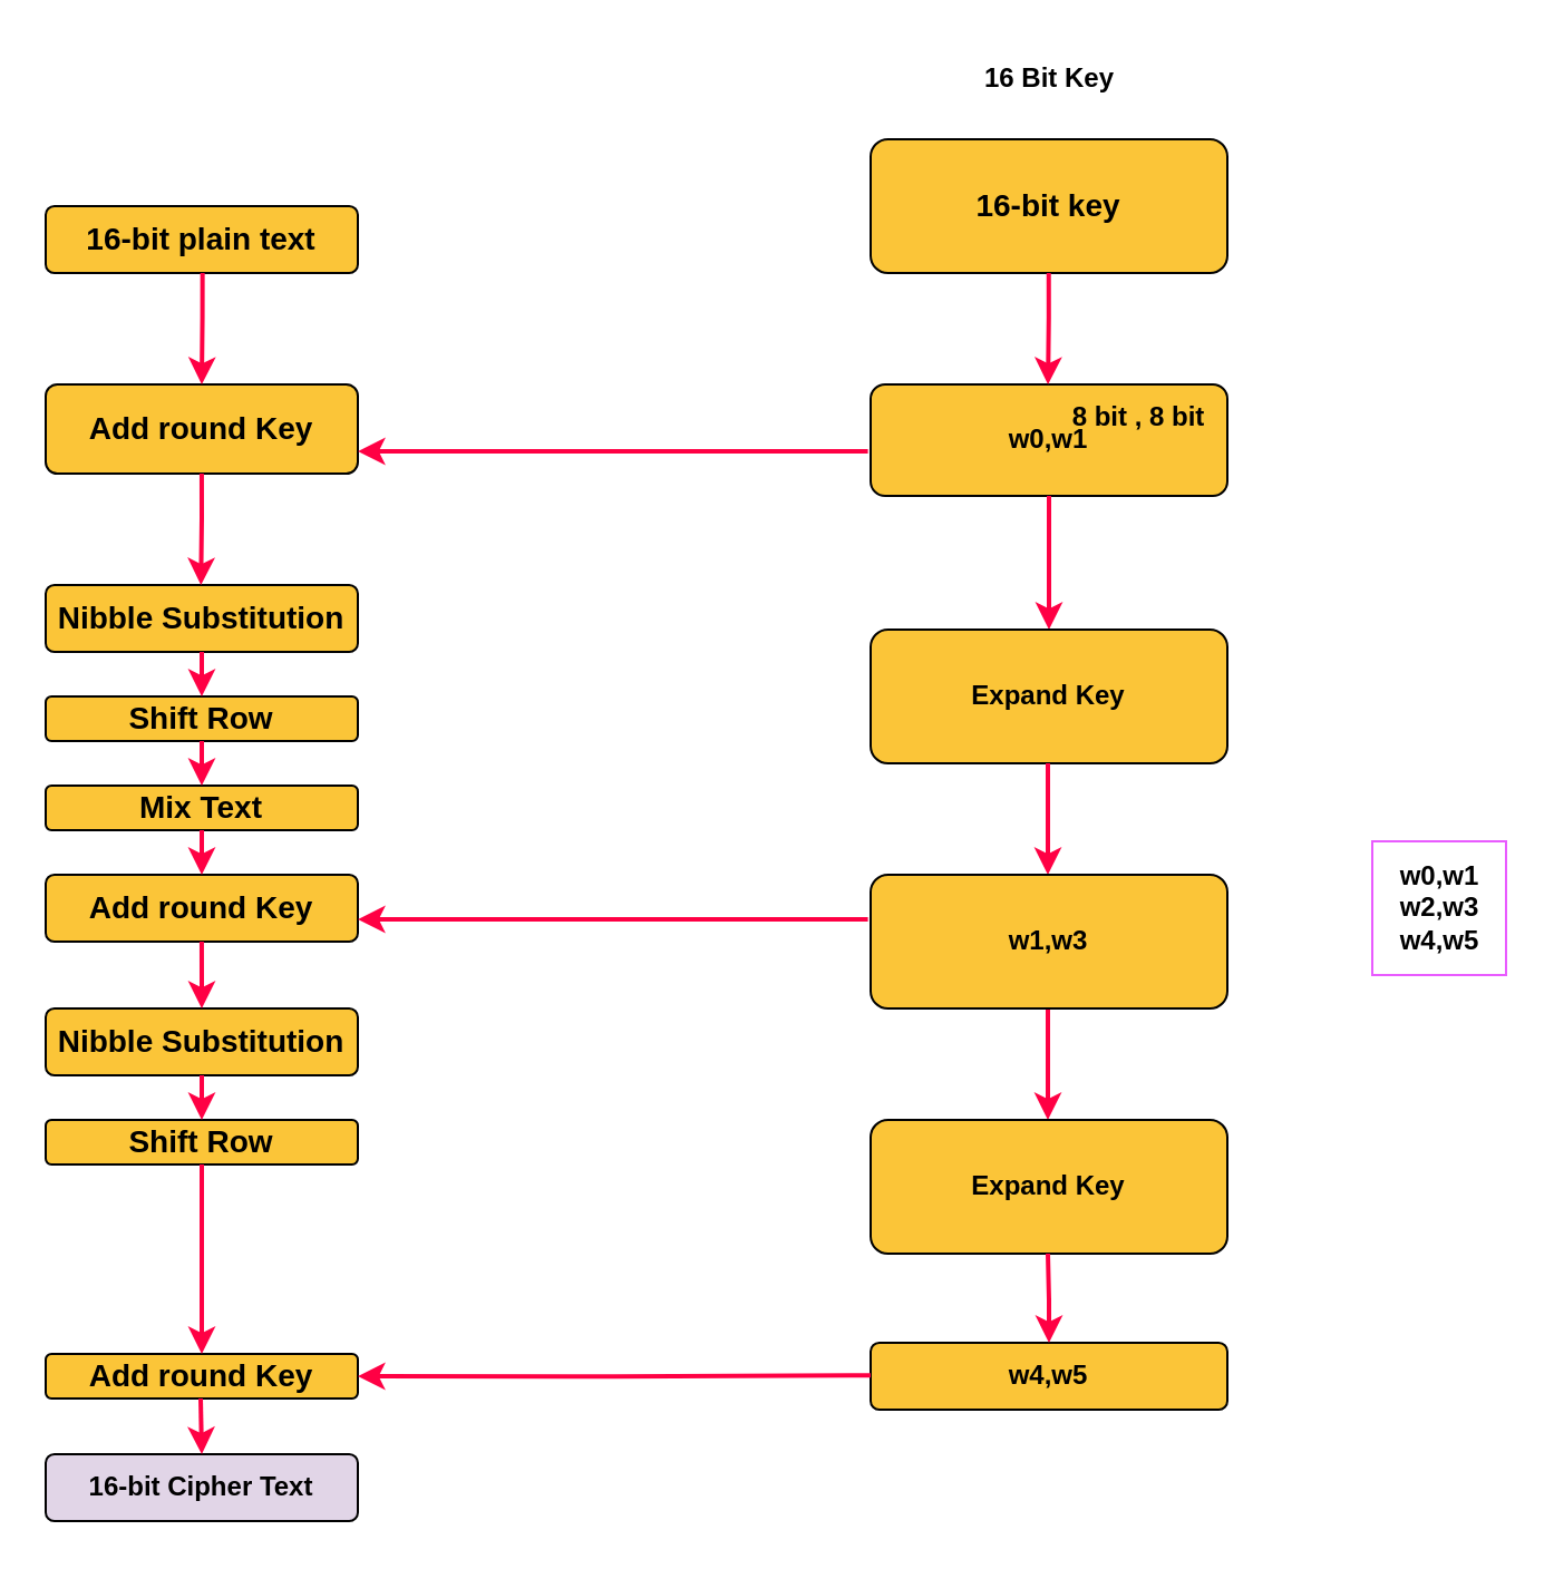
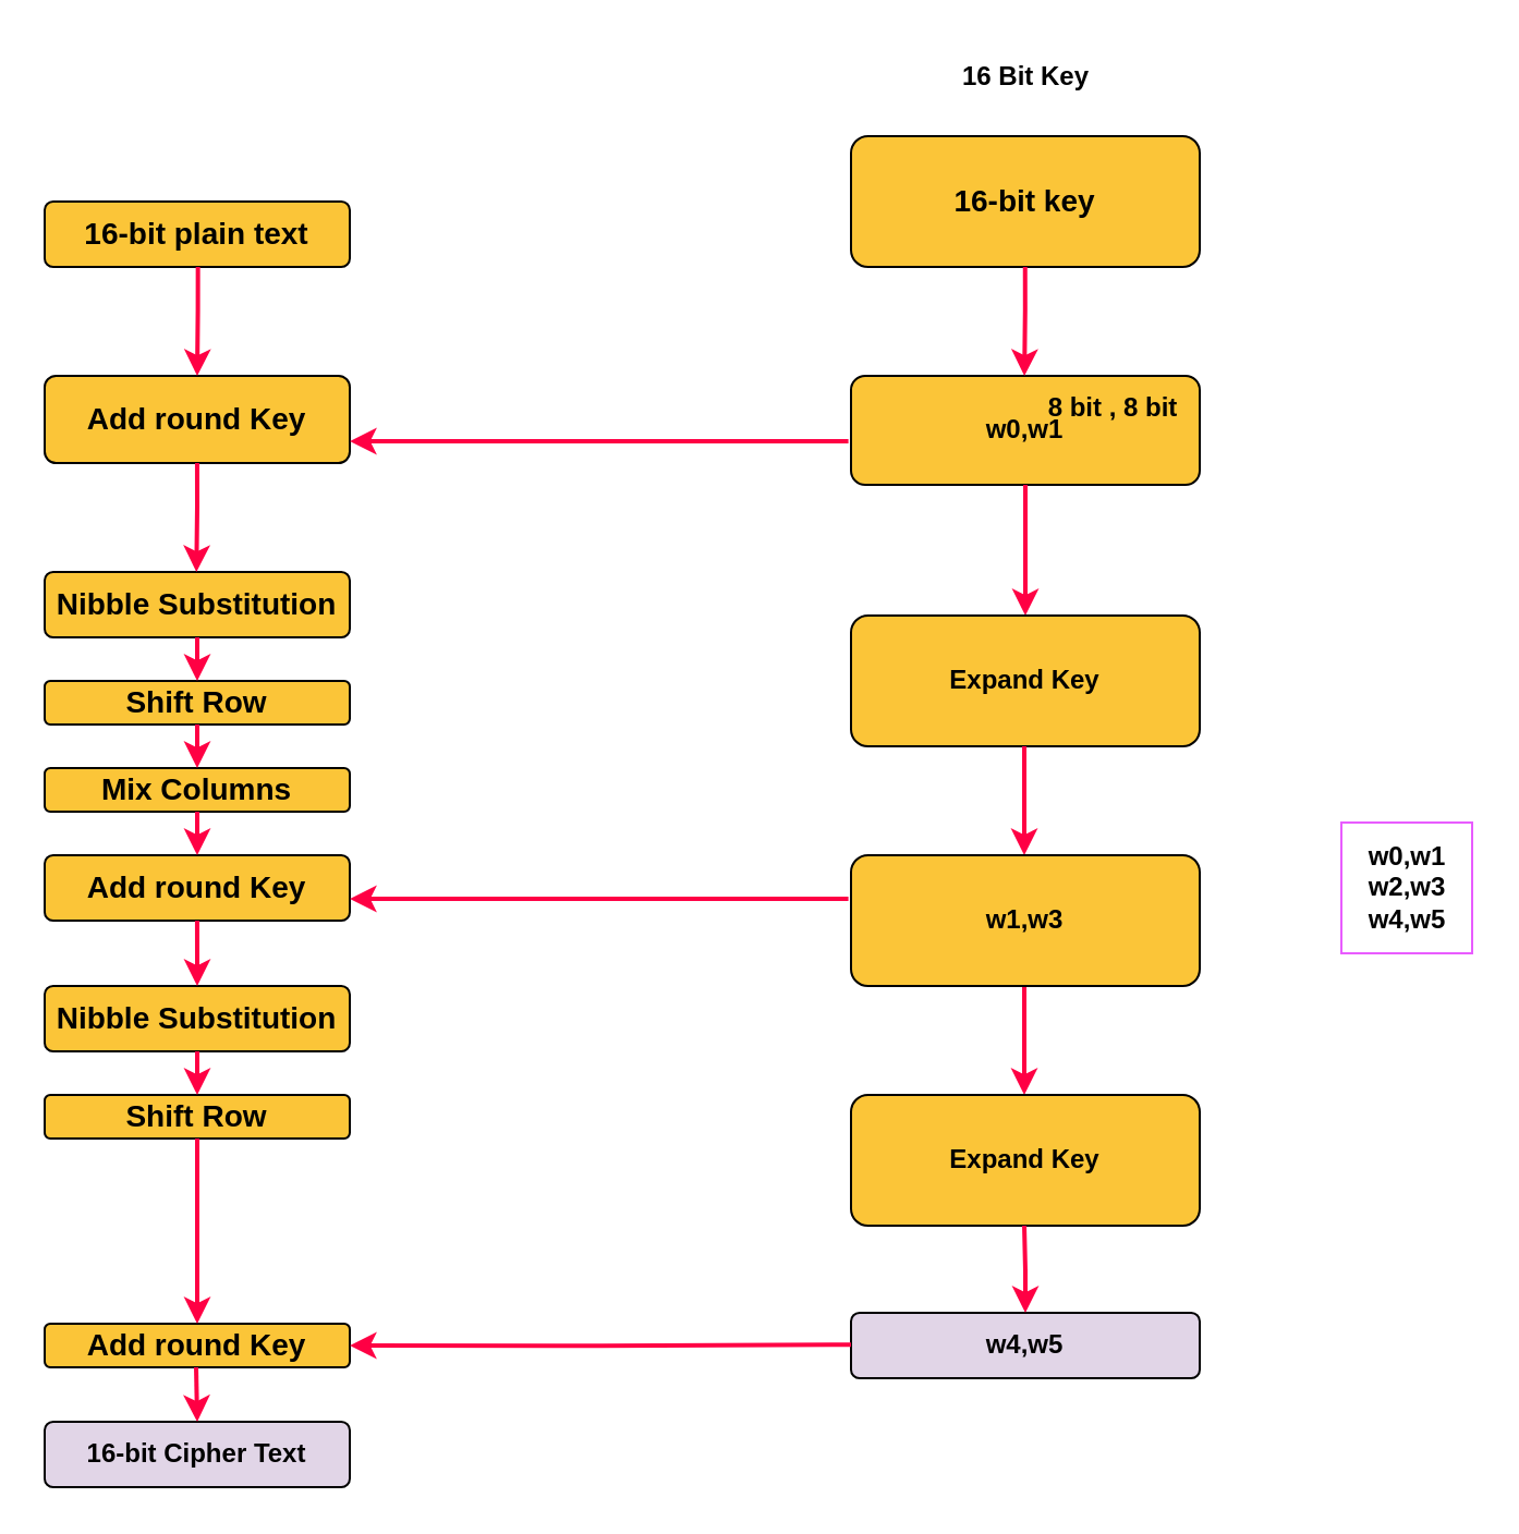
  <mxCell id="0" />
  <mxCell id="1" parent="0" />
  <mxCell id="2" value="&lt;b&gt;&lt;font style=&quot;font-size: 14px;&quot;&gt;16-bit key&lt;/font&gt;&lt;/b&gt;" style="rounded=1;whiteSpace=wrap;html=1;arcSize=13;fillColor=#FBC538;" parent="1" vertex="1"><mxGeometry x="390" y="62" width="160" height="60" as="geometry" /></mxCell>
  <mxCell id="3" value="&lt;b&gt;w0,w1&lt;br&gt;&lt;/b&gt;" style="rounded=1;whiteSpace=wrap;html=1;arcSize=13;fillColor=#FBC538;" parent="1" vertex="1"><mxGeometry x="390" y="172" width="160" height="50" as="geometry" /></mxCell>
  <mxCell id="4" style="edgeStyle=orthogonalEdgeStyle;rounded=0;orthogonalLoop=1;jettySize=auto;html=1;strokeColor=#FF0044;strokeWidth=2;" parent="1" edge="1"><mxGeometry relative="1" as="geometry"><mxPoint x="469.55" y="172" as="targetPoint" /><mxPoint x="469.88" y="122" as="sourcePoint" /><Array as="points"><mxPoint x="469.55" y="142" /><mxPoint x="469.55" y="142" /></Array></mxGeometry></mxCell>
  <mxCell id="5" style="edgeStyle=orthogonalEdgeStyle;rounded=0;orthogonalLoop=1;jettySize=auto;html=1;strokeColor=#FF0044;strokeWidth=2;entryX=0.5;entryY=0;entryDx=0;entryDy=0;exitX=0.5;exitY=1;exitDx=0;exitDy=0;" parent="1" source="3" edge="1"><mxGeometry relative="1" as="geometry"><mxPoint x="470" y="282" as="targetPoint" /><mxPoint x="470" y="242" as="sourcePoint" /><Array as="points"><mxPoint x="470" y="252" /><mxPoint x="470" y="252" /></Array></mxGeometry></mxCell>
  <mxCell id="6" value="&lt;b&gt;16 Bit Key&lt;/b&gt;" style="text;html=1;align=center;verticalAlign=middle;resizable=0;points=[];autosize=1;strokeColor=none;fillColor=none;" parent="1" vertex="1"><mxGeometry x="430" y="20" width="80" height="30" as="geometry" /></mxCell>
  <mxCell id="7" value="&lt;b&gt;8 bit , 8 bit&lt;/b&gt;" style="text;html=1;align=center;verticalAlign=middle;resizable=0;points=[];autosize=1;strokeColor=none;fillColor=none;" parent="1" vertex="1"><mxGeometry x="470" y="172" width="80" height="30" as="geometry" /></mxCell>
  <mxCell id="8" style="edgeStyle=orthogonalEdgeStyle;rounded=0;orthogonalLoop=1;jettySize=auto;html=1;strokeColor=#FF0044;strokeWidth=2;entryX=0.5;entryY=0;entryDx=0;entryDy=0;exitX=0.5;exitY=1;exitDx=0;exitDy=0;" parent="1" edge="1"><mxGeometry relative="1" as="geometry"><mxPoint x="469.5" y="502" as="targetPoint" /><mxPoint x="469.5" y="452" as="sourcePoint" /><Array as="points" /></mxGeometry></mxCell>
  <mxCell id="9" value="&lt;b&gt;Expand Key&lt;br&gt;&lt;/b&gt;" style="rounded=1;whiteSpace=wrap;html=1;arcSize=13;fillColor=#FBC538;" parent="1" vertex="1"><mxGeometry x="390" y="282" width="160" height="60" as="geometry" /></mxCell>
  <mxCell id="10" value="&lt;b&gt;w0,w1&lt;br&gt;w2,w3&lt;br&gt;w4,w5&lt;/b&gt;" style="text;html=1;align=center;verticalAlign=middle;resizable=0;points=[];autosize=1;strokeColor=#E95CFF;fillColor=none;" parent="1" vertex="1"><mxGeometry x="615" y="377" width="60" height="60" as="geometry" /></mxCell>
  <mxCell id="11" style="edgeStyle=orthogonalEdgeStyle;rounded=0;orthogonalLoop=1;jettySize=auto;html=1;strokeColor=#FF0044;strokeWidth=2;entryX=0.5;entryY=0;entryDx=0;entryDy=0;exitX=0.5;exitY=1;exitDx=0;exitDy=0;" parent="1" edge="1"><mxGeometry relative="1" as="geometry"><mxPoint x="469.5" y="392" as="targetPoint" /><mxPoint x="469.5" y="342" as="sourcePoint" /><Array as="points" /></mxGeometry></mxCell>
  <mxCell id="12" value="&lt;b&gt;w1,w3&lt;br&gt;&lt;/b&gt;" style="rounded=1;whiteSpace=wrap;html=1;arcSize=13;fillColor=#FBC538;" parent="1" vertex="1"><mxGeometry x="390" y="392" width="160" height="60" as="geometry" /></mxCell>
  <mxCell id="13" value="&lt;b&gt;Expand Key&lt;br&gt;&lt;/b&gt;" style="rounded=1;whiteSpace=wrap;html=1;arcSize=13;fillColor=#FBC538;" parent="1" vertex="1"><mxGeometry x="390" y="502" width="160" height="60" as="geometry" /></mxCell>
- <mxCell id="14" value="&lt;b&gt;w4,w5&lt;br&gt;&lt;/b&gt;" style="rounded=1;whiteSpace=wrap;html=1;arcSize=13;fillColor=#FBC538;" parent="1" vertex="1"><mxGeometry x="390" y="602" width="160" height="30" as="geometry" /></mxCell>
+ <mxCell id="14" value="&lt;b&gt;w4,w5&lt;br&gt;&lt;/b&gt;" style="rounded=1;whiteSpace=wrap;html=1;arcSize=13;fillColor=#e1d5e7;" parent="1" vertex="1"><mxGeometry x="390" y="602" width="160" height="30" as="geometry" /></mxCell>
  <mxCell id="15" style="edgeStyle=orthogonalEdgeStyle;rounded=0;orthogonalLoop=1;jettySize=auto;html=1;strokeColor=#FF0044;strokeWidth=2;exitX=0.5;exitY=1;exitDx=0;exitDy=0;entryX=0.5;entryY=0;entryDx=0;entryDy=0;" parent="1" target="14" edge="1"><mxGeometry relative="1" as="geometry"><mxPoint x="470" y="592" as="targetPoint" /><mxPoint x="469.5" y="562" as="sourcePoint" /><Array as="points" /></mxGeometry></mxCell>
  <mxCell id="16" value="&lt;b&gt;&lt;font style=&quot;font-size: 14px;&quot;&gt;16-bit plain text&lt;/font&gt;&lt;/b&gt;" style="rounded=1;whiteSpace=wrap;html=1;arcSize=13;fillColor=#FBC538;" vertex="1" parent="1"><mxGeometry x="20" y="92" width="140" height="30" as="geometry" /></mxCell>
  <mxCell id="17" value="&lt;b&gt;&lt;font style=&quot;font-size: 14px;&quot;&gt;Add round Key&lt;/font&gt;&lt;/b&gt;" style="rounded=1;whiteSpace=wrap;html=1;arcSize=13;fillColor=#FBC538;" vertex="1" parent="1"><mxGeometry x="20" y="172" width="140" height="40" as="geometry" /></mxCell>
  <mxCell id="18" style="edgeStyle=orthogonalEdgeStyle;rounded=0;orthogonalLoop=1;jettySize=auto;html=1;strokeColor=#FF0044;strokeWidth=2;" edge="1" parent="1"><mxGeometry relative="1" as="geometry"><mxPoint x="90" y="172" as="targetPoint" /><mxPoint x="90.33" y="122" as="sourcePoint" /><Array as="points"><mxPoint x="90" y="142" /><mxPoint x="90" y="142" /></Array></mxGeometry></mxCell>
  <mxCell id="19" style="edgeStyle=orthogonalEdgeStyle;rounded=0;orthogonalLoop=1;jettySize=auto;html=1;strokeColor=#FF0044;strokeWidth=2;" edge="1" parent="1" target="17"><mxGeometry relative="1" as="geometry"><mxPoint x="388.46" y="252" as="targetPoint" /><mxPoint x="388.79" y="202" as="sourcePoint" /><Array as="points"><mxPoint x="388" y="202" /></Array></mxGeometry></mxCell>
  <mxCell id="20" value="&lt;span style=&quot;font-size: 14px;&quot;&gt;&lt;b&gt;Nibble Substitution&lt;/b&gt;&lt;/span&gt;" style="rounded=1;whiteSpace=wrap;html=1;arcSize=13;fillColor=#FBC538;" vertex="1" parent="1"><mxGeometry x="20" y="262" width="140" height="30" as="geometry" /></mxCell>
  <mxCell id="21" value="&lt;span style=&quot;font-size: 14px;&quot;&gt;&lt;b&gt;Shift Row&lt;/b&gt;&lt;/span&gt;" style="rounded=1;whiteSpace=wrap;html=1;arcSize=13;fillColor=#FBC538;" vertex="1" parent="1"><mxGeometry x="20" y="312" width="140" height="20" as="geometry" /></mxCell>
- <mxCell id="22" value="&lt;b&gt;&lt;font style=&quot;font-size: 14px;&quot;&gt;Mix Text&lt;/font&gt;&lt;/b&gt;" style="rounded=1;whiteSpace=wrap;html=1;arcSize=13;fillColor=#FBC538;" vertex="1" parent="1"><mxGeometry x="20" y="352" width="140" height="20" as="geometry" /></mxCell>
+ <mxCell id="22" value="&lt;b&gt;&lt;font style=&quot;font-size: 14px;&quot;&gt;Mix Columns&lt;/font&gt;&lt;/b&gt;" style="rounded=1;whiteSpace=wrap;html=1;arcSize=13;fillColor=#FBC538;" vertex="1" parent="1"><mxGeometry x="20" y="352" width="140" height="20" as="geometry" /></mxCell>
  <mxCell id="23" value="&lt;b&gt;&lt;font style=&quot;font-size: 14px;&quot;&gt;Add round Key&lt;/font&gt;&lt;/b&gt;" style="rounded=1;whiteSpace=wrap;html=1;arcSize=13;fillColor=#FBC538;" vertex="1" parent="1"><mxGeometry x="20" y="392" width="140" height="30" as="geometry" /></mxCell>
  <mxCell id="24" style="edgeStyle=orthogonalEdgeStyle;rounded=0;orthogonalLoop=1;jettySize=auto;html=1;strokeColor=#FF0044;strokeWidth=2;exitX=0.44;exitY=0.997;exitDx=0;exitDy=0;exitPerimeter=0;" edge="1" parent="1"><mxGeometry relative="1" as="geometry"><mxPoint x="90" y="312" as="targetPoint" /><mxPoint x="90" y="292" as="sourcePoint" /><Array as="points" /></mxGeometry></mxCell>
  <mxCell id="25" style="edgeStyle=orthogonalEdgeStyle;rounded=0;orthogonalLoop=1;jettySize=auto;html=1;strokeColor=#FF0044;strokeWidth=2;exitX=0.44;exitY=0.997;exitDx=0;exitDy=0;exitPerimeter=0;" edge="1" parent="1"><mxGeometry relative="1" as="geometry"><mxPoint x="90" y="352" as="targetPoint" /><mxPoint x="90" y="332" as="sourcePoint" /><Array as="points" /></mxGeometry></mxCell>
  <mxCell id="26" style="edgeStyle=orthogonalEdgeStyle;rounded=0;orthogonalLoop=1;jettySize=auto;html=1;strokeColor=#FF0044;strokeWidth=2;exitX=0.44;exitY=0.997;exitDx=0;exitDy=0;exitPerimeter=0;" edge="1" parent="1"><mxGeometry relative="1" as="geometry"><mxPoint x="90" y="392" as="targetPoint" /><mxPoint x="90" y="372" as="sourcePoint" /><Array as="points" /></mxGeometry></mxCell>
  <mxCell id="27" style="edgeStyle=orthogonalEdgeStyle;rounded=0;orthogonalLoop=1;jettySize=auto;html=1;strokeColor=#FF0044;strokeWidth=2;" edge="1" parent="1"><mxGeometry relative="1" as="geometry"><mxPoint x="160" y="412" as="targetPoint" /><mxPoint x="388.79" y="412" as="sourcePoint" /><Array as="points"><mxPoint x="388" y="412" /></Array></mxGeometry></mxCell>
  <mxCell id="28" value="&lt;span style=&quot;font-size: 14px;&quot;&gt;&lt;b&gt;Nibble Substitution&lt;/b&gt;&lt;/span&gt;" style="rounded=1;whiteSpace=wrap;html=1;arcSize=13;fillColor=#FBC538;" vertex="1" parent="1"><mxGeometry x="20" y="452" width="140" height="30" as="geometry" /></mxCell>
  <mxCell id="29" value="&lt;span style=&quot;font-size: 14px;&quot;&gt;&lt;b&gt;Shift Row&lt;/b&gt;&lt;/span&gt;" style="rounded=1;whiteSpace=wrap;html=1;arcSize=13;fillColor=#FBC538;" vertex="1" parent="1"><mxGeometry x="20" y="502" width="140" height="20" as="geometry" /></mxCell>
  <mxCell id="30" style="edgeStyle=orthogonalEdgeStyle;rounded=0;orthogonalLoop=1;jettySize=auto;html=1;strokeColor=#FF0044;strokeWidth=2;exitX=0.44;exitY=0.997;exitDx=0;exitDy=0;exitPerimeter=0;" edge="1" parent="1"><mxGeometry relative="1" as="geometry"><mxPoint x="90" y="502" as="targetPoint" /><mxPoint x="90" y="482" as="sourcePoint" /><Array as="points" /></mxGeometry></mxCell>
  <mxCell id="31" value="&lt;b&gt;&lt;font style=&quot;font-size: 14px;&quot;&gt;Add round Key&lt;/font&gt;&lt;/b&gt;" style="rounded=1;whiteSpace=wrap;html=1;arcSize=13;fillColor=#FBC538;" vertex="1" parent="1"><mxGeometry x="20" y="607" width="140" height="20" as="geometry" /></mxCell>
  <mxCell id="32" style="edgeStyle=orthogonalEdgeStyle;rounded=0;orthogonalLoop=1;jettySize=auto;html=1;strokeColor=#FF0044;strokeWidth=2;" edge="1" parent="1"><mxGeometry relative="1" as="geometry"><mxPoint x="90" y="452" as="targetPoint" /><mxPoint x="89.97" y="422" as="sourcePoint" /><Array as="points"><mxPoint x="89.64" y="442" /><mxPoint x="89.64" y="442" /></Array></mxGeometry></mxCell>
  <mxCell id="33" style="edgeStyle=orthogonalEdgeStyle;rounded=0;orthogonalLoop=1;jettySize=auto;html=1;strokeColor=#FF0044;strokeWidth=2;" edge="1" parent="1"><mxGeometry relative="1" as="geometry"><mxPoint x="89.64" y="262" as="targetPoint" /><mxPoint x="89.97" y="212" as="sourcePoint" /><Array as="points"><mxPoint x="89.64" y="232" /><mxPoint x="89.64" y="232" /></Array></mxGeometry></mxCell>
  <mxCell id="34" style="edgeStyle=orthogonalEdgeStyle;rounded=0;orthogonalLoop=1;jettySize=auto;html=1;strokeColor=#FF0044;strokeWidth=2;entryX=1;entryY=0.5;entryDx=0;entryDy=0;" edge="1" parent="1" target="31"><mxGeometry relative="1" as="geometry"><mxPoint x="161.21" y="616.64" as="targetPoint" /><mxPoint x="390" y="616.64" as="sourcePoint" /><Array as="points" /></mxGeometry></mxCell>
  <mxCell id="35" style="edgeStyle=orthogonalEdgeStyle;rounded=0;orthogonalLoop=1;jettySize=auto;html=1;strokeColor=#FF0044;strokeWidth=2;entryX=0.5;entryY=0;entryDx=0;entryDy=0;exitX=0.5;exitY=1;exitDx=0;exitDy=0;" edge="1" parent="1" source="29" target="31"><mxGeometry relative="1" as="geometry"><mxPoint x="89.64" y="567" as="targetPoint" /><mxPoint x="90" y="532" as="sourcePoint" /><Array as="points" /></mxGeometry></mxCell>
  <mxCell id="36" value="&lt;b&gt;16-bit Cipher Text&lt;br&gt;&lt;/b&gt;" style="rounded=1;whiteSpace=wrap;html=1;arcSize=13;fillColor=#e1d5e7;" vertex="1" parent="1"><mxGeometry x="20" y="652" width="140" height="30" as="geometry" /></mxCell>
  <mxCell id="37" style="edgeStyle=orthogonalEdgeStyle;rounded=0;orthogonalLoop=1;jettySize=auto;html=1;strokeColor=#FF0044;strokeWidth=2;exitX=0.5;exitY=1;exitDx=0;exitDy=0;" edge="1" parent="1"><mxGeometry relative="1" as="geometry"><mxPoint x="90" y="652" as="targetPoint" /><mxPoint x="89.5" y="627" as="sourcePoint" /><Array as="points" /></mxGeometry></mxCell>
